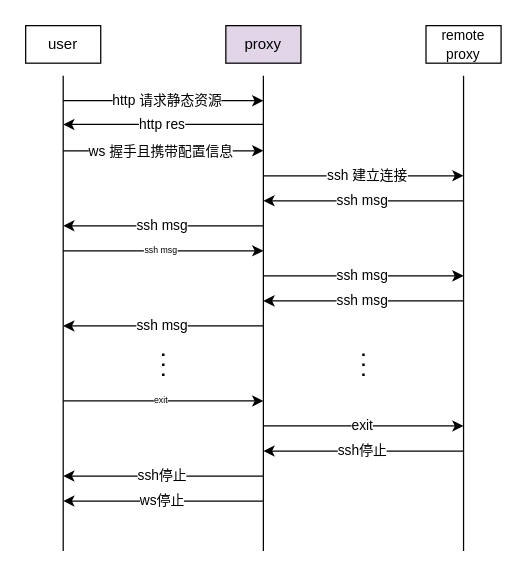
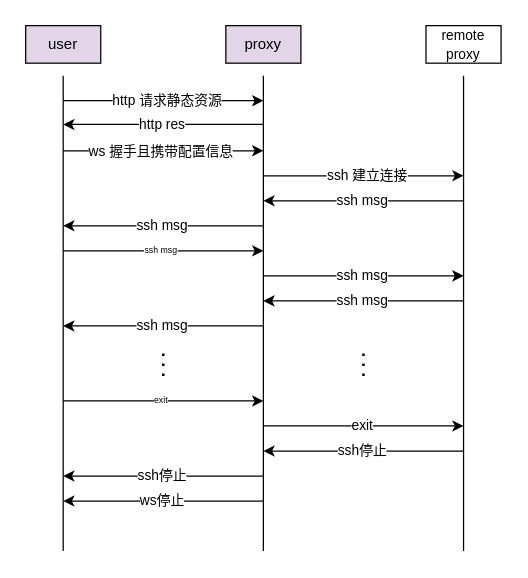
  <mxCell id="0" />
  <mxCell id="1" parent="0" />
  <mxCell id="2" value="" style="endArrow=none;html=1;" edge="1" parent="1"><mxGeometry width="50" height="50" relative="1" as="geometry"><mxPoint x="50" y="440" as="sourcePoint" /><mxPoint x="50" y="60" as="targetPoint" /></mxGeometry></mxCell>
  <mxCell id="3" value="" style="endArrow=none;html=1;" edge="1" parent="1"><mxGeometry width="50" height="50" relative="1" as="geometry"><mxPoint x="210" y="440" as="sourcePoint" /><mxPoint x="210" y="60" as="targetPoint" /></mxGeometry></mxCell>
  <mxCell id="4" value="" style="endArrow=none;html=1;" edge="1" parent="1"><mxGeometry width="50" height="50" relative="1" as="geometry"><mxPoint x="370" y="440" as="sourcePoint" /><mxPoint x="370" y="60" as="targetPoint" /></mxGeometry></mxCell>
  <mxCell id="5" value="" style="endArrow=classic;html=1;" edge="1" parent="1"><mxGeometry width="50" height="50" relative="1" as="geometry"><mxPoint x="50" y="80" as="sourcePoint" /><mxPoint x="210" y="80" as="targetPoint" /></mxGeometry></mxCell>
  <mxCell id="6" value="http 请求静态资源" style="edgeLabel;html=1;align=center;verticalAlign=middle;resizable=0;points=[];" vertex="1" connectable="0" parent="5"><mxGeometry x="0.132" y="1" relative="1" as="geometry"><mxPoint x="-9" as="offset" /></mxGeometry></mxCell>
- <mxCell id="7" value="user" style="rounded=0;whiteSpace=wrap;html=1;" vertex="1" parent="1"><mxGeometry x="20" y="20" width="60" height="30" as="geometry" /></mxCell>
+ <mxCell id="7" value="user" style="rounded=0;whiteSpace=wrap;html=1;fillColor=#e1d5e7;" vertex="1" parent="1"><mxGeometry x="20" y="20" width="60" height="30" as="geometry" /></mxCell>
  <mxCell id="8" value="proxy" style="rounded=0;whiteSpace=wrap;html=1;fillColor=#e1d5e7;" vertex="1" parent="1"><mxGeometry x="180" y="20" width="60" height="30" as="geometry" /></mxCell>
  <mxCell id="9" value="&lt;font style=&quot;font-size: 11px&quot;&gt;remote proxy&lt;/font&gt;" style="rounded=0;whiteSpace=wrap;html=1;" vertex="1" parent="1"><mxGeometry x="340" y="20" width="60" height="30" as="geometry" /></mxCell>
  <mxCell id="10" value="" style="endArrow=classic;html=1;" edge="1" parent="1"><mxGeometry width="50" height="50" relative="1" as="geometry"><mxPoint x="210" y="99" as="sourcePoint" /><mxPoint x="50" y="99" as="targetPoint" /></mxGeometry></mxCell>
  <mxCell id="11" value="http res" style="edgeLabel;html=1;align=center;verticalAlign=middle;resizable=0;points=[];" vertex="1" connectable="0" parent="10"><mxGeometry x="-0.161" y="-1" relative="1" as="geometry"><mxPoint x="-15" as="offset" /></mxGeometry></mxCell>
  <mxCell id="12" value="" style="endArrow=classic;html=1;" edge="1" parent="1"><mxGeometry width="50" height="50" relative="1" as="geometry"><mxPoint x="50" y="120" as="sourcePoint" /><mxPoint x="210" y="120" as="targetPoint" /></mxGeometry></mxCell>
  <mxCell id="13" value="ws 握手且携带配置信息" style="edgeLabel;html=1;align=center;verticalAlign=middle;resizable=0;points=[];" vertex="1" connectable="0" parent="12"><mxGeometry x="0.193" relative="1" as="geometry"><mxPoint x="-18" as="offset" /></mxGeometry></mxCell>
  <mxCell id="14" value="" style="endArrow=classic;html=1;" edge="1" parent="1"><mxGeometry width="50" height="50" relative="1" as="geometry"><mxPoint x="210" y="140" as="sourcePoint" /><mxPoint x="370" y="140" as="targetPoint" /></mxGeometry></mxCell>
  <mxCell id="15" value="ssh 建立连接" style="edgeLabel;html=1;align=center;verticalAlign=middle;resizable=0;points=[];" vertex="1" connectable="0" parent="14"><mxGeometry x="0.132" y="1" relative="1" as="geometry"><mxPoint x="-9" as="offset" /></mxGeometry></mxCell>
  <mxCell id="16" value="" style="endArrow=classic;html=1;" edge="1" parent="1"><mxGeometry width="50" height="50" relative="1" as="geometry"><mxPoint x="370" y="160" as="sourcePoint" /><mxPoint x="210" y="160" as="targetPoint" /></mxGeometry></mxCell>
  <mxCell id="17" value="ssh msg" style="edgeLabel;html=1;align=center;verticalAlign=middle;resizable=0;points=[];" vertex="1" connectable="0" parent="16"><mxGeometry x="-0.161" y="-1" relative="1" as="geometry"><mxPoint x="-15" as="offset" /></mxGeometry></mxCell>
  <mxCell id="18" value="" style="endArrow=classic;html=1;" edge="1" parent="1"><mxGeometry width="50" height="50" relative="1" as="geometry"><mxPoint x="210" y="180" as="sourcePoint" /><mxPoint x="50" y="180" as="targetPoint" /></mxGeometry></mxCell>
  <mxCell id="19" value="ssh msg" style="edgeLabel;html=1;align=center;verticalAlign=middle;resizable=0;points=[];" vertex="1" connectable="0" parent="18"><mxGeometry x="-0.161" y="-1" relative="1" as="geometry"><mxPoint x="-15" as="offset" /></mxGeometry></mxCell>
  <mxCell id="20" value="" style="endArrow=classic;html=1;" edge="1" parent="1"><mxGeometry width="50" height="50" relative="1" as="geometry"><mxPoint x="50" y="200" as="sourcePoint" /><mxPoint x="210" y="200" as="targetPoint" /></mxGeometry></mxCell>
  <mxCell id="21" value="ssh msg" style="edgeLabel;html=1;align=center;verticalAlign=middle;resizable=0;points=[];fontSize=7;" vertex="1" connectable="0" parent="20"><mxGeometry x="0.106" relative="1" as="geometry"><mxPoint x="-11" y="-1" as="offset" /></mxGeometry></mxCell>
  <mxCell id="22" value="" style="endArrow=classic;html=1;" edge="1" parent="1"><mxGeometry width="50" height="50" relative="1" as="geometry"><mxPoint x="210" y="220" as="sourcePoint" /><mxPoint x="370" y="220" as="targetPoint" /></mxGeometry></mxCell>
  <mxCell id="23" value="ssh msg" style="edgeLabel;html=1;align=center;verticalAlign=middle;resizable=0;points=[];" vertex="1" connectable="0" parent="22"><mxGeometry x="0.132" y="1" relative="1" as="geometry"><mxPoint x="-13" as="offset" /></mxGeometry></mxCell>
  <mxCell id="24" value="" style="endArrow=classic;html=1;" edge="1" parent="1"><mxGeometry width="50" height="50" relative="1" as="geometry"><mxPoint x="370" y="240" as="sourcePoint" /><mxPoint x="210" y="240" as="targetPoint" /></mxGeometry></mxCell>
  <mxCell id="25" value="ssh msg" style="edgeLabel;html=1;align=center;verticalAlign=middle;resizable=0;points=[];" vertex="1" connectable="0" parent="24"><mxGeometry x="-0.161" y="-1" relative="1" as="geometry"><mxPoint x="-15" as="offset" /></mxGeometry></mxCell>
  <mxCell id="26" value="" style="endArrow=classic;html=1;" edge="1" parent="1"><mxGeometry width="50" height="50" relative="1" as="geometry"><mxPoint x="210" y="260" as="sourcePoint" /><mxPoint x="50" y="260" as="targetPoint" /></mxGeometry></mxCell>
  <mxCell id="27" value="ssh msg" style="edgeLabel;html=1;align=center;verticalAlign=middle;resizable=0;points=[];" vertex="1" connectable="0" parent="26"><mxGeometry x="-0.161" y="-1" relative="1" as="geometry"><mxPoint x="-15" as="offset" /></mxGeometry></mxCell>
  <mxCell id="28" value="" style="endArrow=none;dashed=1;html=1;dashPattern=1 3;strokeWidth=2;fontSize=7;" edge="1" parent="1"><mxGeometry width="50" height="50" relative="1" as="geometry"><mxPoint x="130" y="300" as="sourcePoint" /><mxPoint x="130" y="280" as="targetPoint" /></mxGeometry></mxCell>
  <mxCell id="29" value="" style="endArrow=none;dashed=1;html=1;dashPattern=1 3;strokeWidth=2;fontSize=7;" edge="1" parent="1"><mxGeometry width="50" height="50" relative="1" as="geometry"><mxPoint x="290" y="300" as="sourcePoint" /><mxPoint x="290" y="280" as="targetPoint" /></mxGeometry></mxCell>
  <mxCell id="30" value="" style="endArrow=classic;html=1;" edge="1" parent="1"><mxGeometry width="50" height="50" relative="1" as="geometry"><mxPoint x="50" y="320" as="sourcePoint" /><mxPoint x="210" y="320" as="targetPoint" /></mxGeometry></mxCell>
  <mxCell id="31" value="exit" style="edgeLabel;html=1;align=center;verticalAlign=middle;resizable=0;points=[];fontSize=7;" vertex="1" connectable="0" parent="30"><mxGeometry x="0.106" relative="1" as="geometry"><mxPoint x="-11" y="-1" as="offset" /></mxGeometry></mxCell>
  <mxCell id="32" value="" style="endArrow=classic;html=1;" edge="1" parent="1"><mxGeometry width="50" height="50" relative="1" as="geometry"><mxPoint x="210" y="340" as="sourcePoint" /><mxPoint x="370" y="340" as="targetPoint" /></mxGeometry></mxCell>
  <mxCell id="33" value="exit" style="edgeLabel;html=1;align=center;verticalAlign=middle;resizable=0;points=[];" vertex="1" connectable="0" parent="32"><mxGeometry x="0.132" y="1" relative="1" as="geometry"><mxPoint x="-13" as="offset" /></mxGeometry></mxCell>
  <mxCell id="34" value="" style="endArrow=classic;html=1;" edge="1" parent="1"><mxGeometry width="50" height="50" relative="1" as="geometry"><mxPoint x="370" y="360" as="sourcePoint" /><mxPoint x="210" y="360" as="targetPoint" /></mxGeometry></mxCell>
  <mxCell id="35" value="ssh停止" style="edgeLabel;html=1;align=center;verticalAlign=middle;resizable=0;points=[];" vertex="1" connectable="0" parent="34"><mxGeometry x="-0.161" y="-1" relative="1" as="geometry"><mxPoint x="-15" as="offset" /></mxGeometry></mxCell>
  <mxCell id="36" value="" style="endArrow=classic;html=1;" edge="1" parent="1"><mxGeometry width="50" height="50" relative="1" as="geometry"><mxPoint x="210" y="380" as="sourcePoint" /><mxPoint x="50" y="380" as="targetPoint" /></mxGeometry></mxCell>
  <mxCell id="37" value="ssh停止" style="edgeLabel;html=1;align=center;verticalAlign=middle;resizable=0;points=[];" vertex="1" connectable="0" parent="36"><mxGeometry x="-0.161" y="-1" relative="1" as="geometry"><mxPoint x="-15" as="offset" /></mxGeometry></mxCell>
  <mxCell id="38" value="" style="endArrow=classic;html=1;" edge="1" parent="1"><mxGeometry width="50" height="50" relative="1" as="geometry"><mxPoint x="210" y="400" as="sourcePoint" /><mxPoint x="50" y="400" as="targetPoint" /></mxGeometry></mxCell>
  <mxCell id="39" value="ws停止" style="edgeLabel;html=1;align=center;verticalAlign=middle;resizable=0;points=[];" vertex="1" connectable="0" parent="38"><mxGeometry x="-0.161" y="-1" relative="1" as="geometry"><mxPoint x="-15" as="offset" /></mxGeometry></mxCell>
